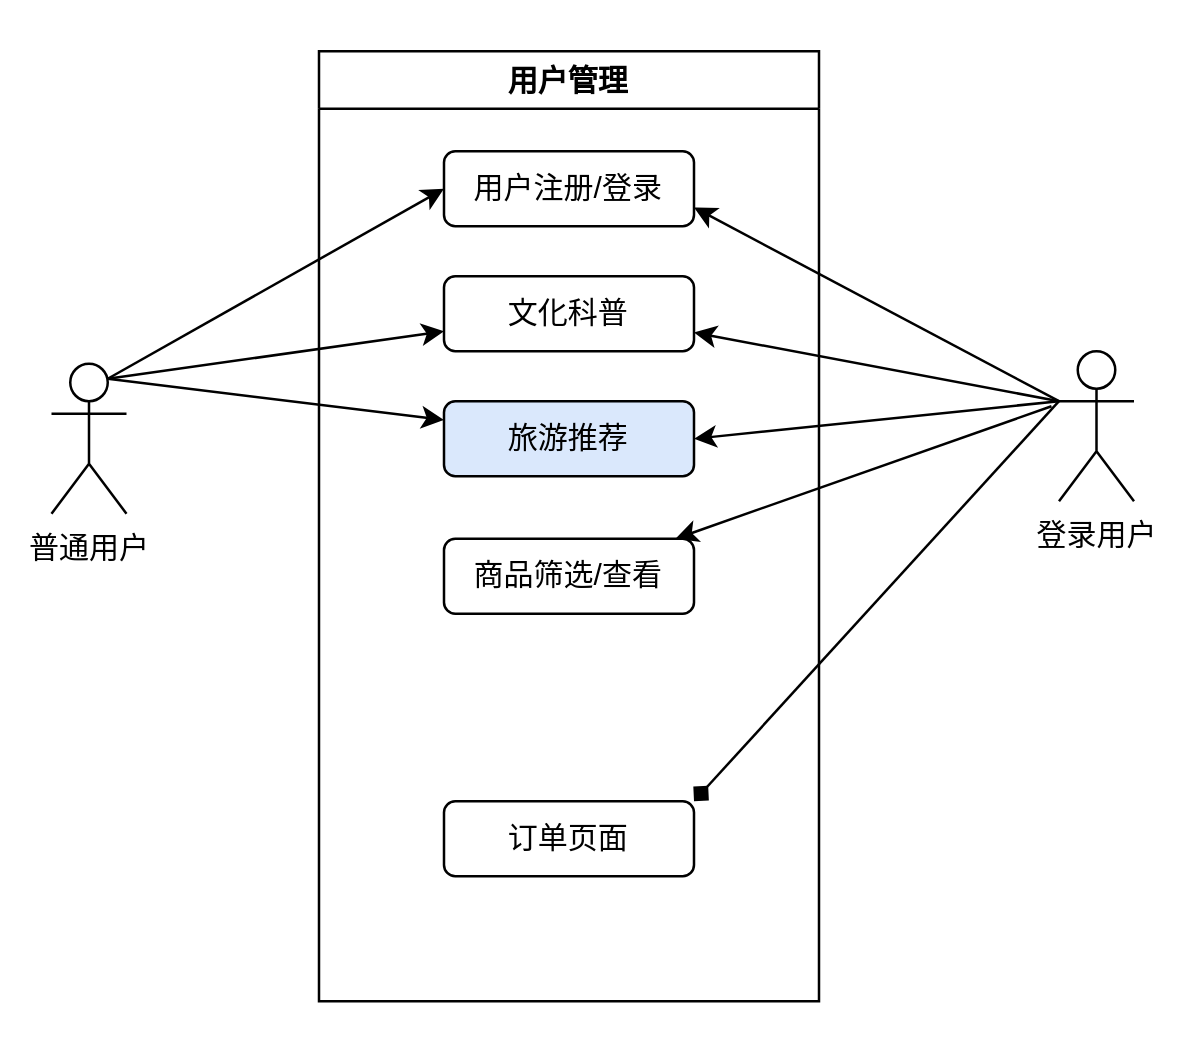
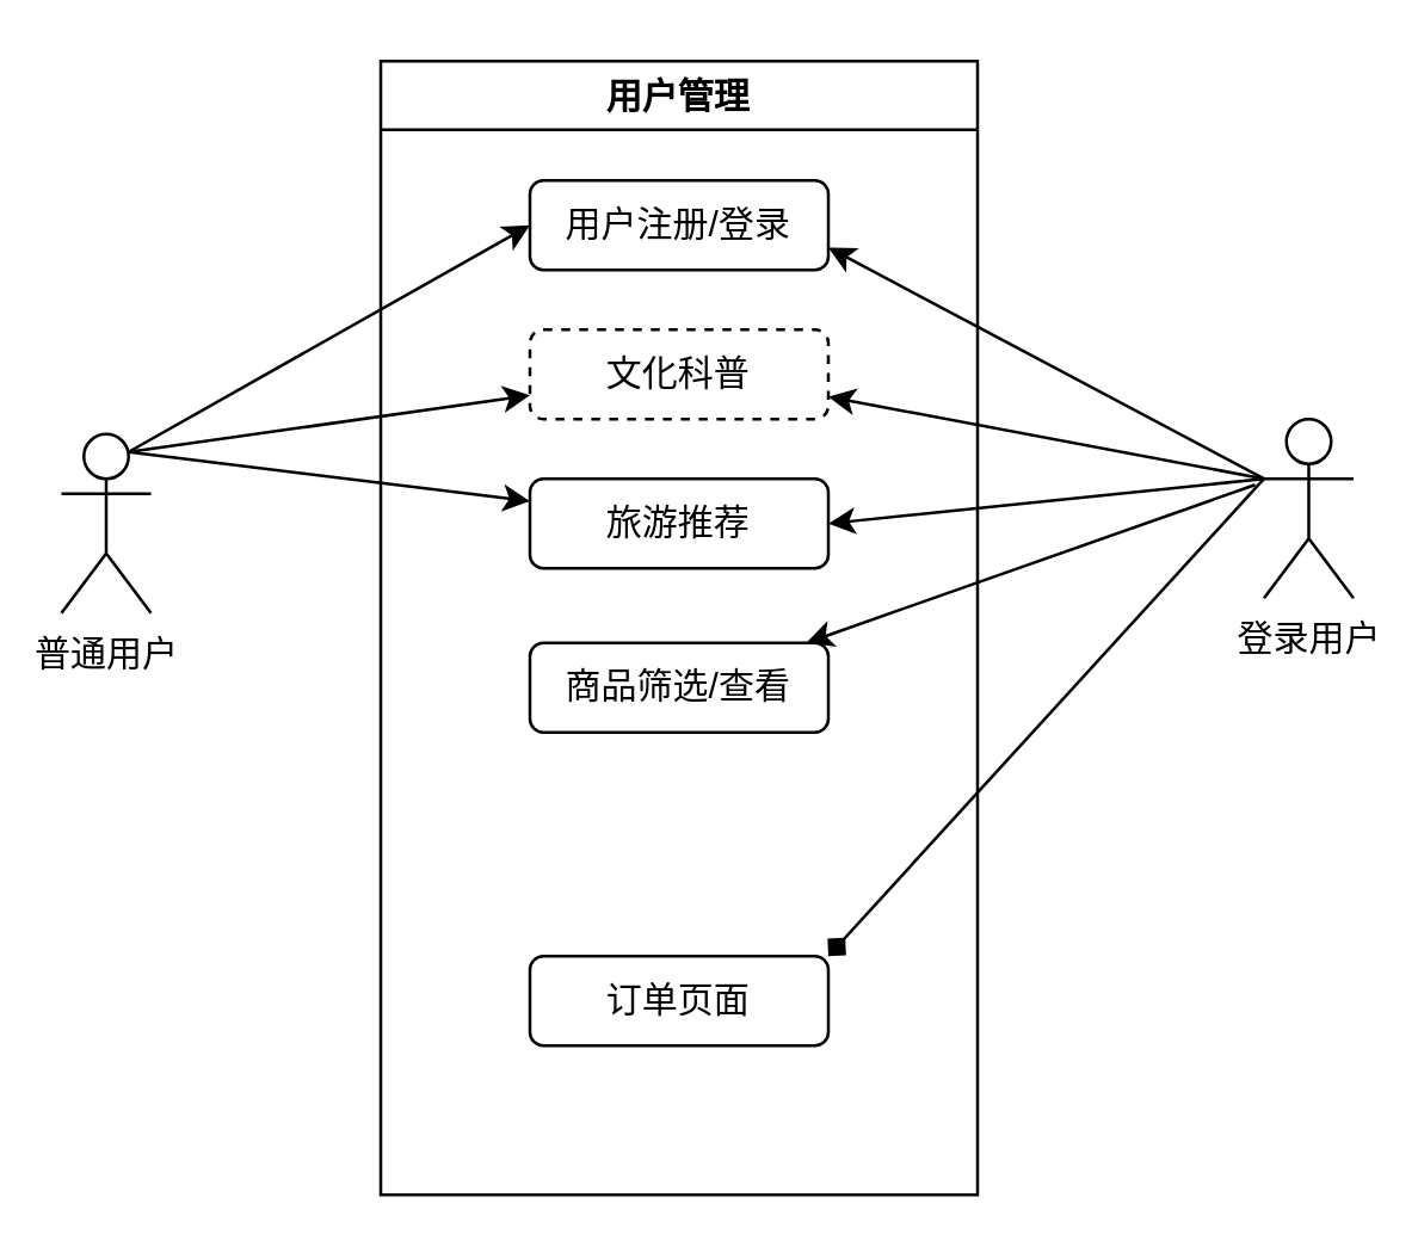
  <mxCell id="0" />
  <mxCell id="1" parent="0" />
  <mxCell id="2" style="edgeStyle=none;html=1;entryX=0;entryY=0.5;entryDx=0;entryDy=0;exitX=0.75;exitY=0.1;exitDx=0;exitDy=0;exitPerimeter=0;" edge="1" parent="1" source="5" target="7"><mxGeometry relative="1" as="geometry"><mxPoint x="-17" y="162" as="sourcePoint" /></mxGeometry></mxCell>
  <mxCell id="3" style="edgeStyle=none;html=1;exitX=0.75;exitY=0.1;exitDx=0;exitDy=0;exitPerimeter=0;" edge="1" parent="1" source="5" target="8"><mxGeometry relative="1" as="geometry" /></mxCell>
  <mxCell id="4" style="edgeStyle=none;html=1;exitX=0.75;exitY=0.1;exitDx=0;exitDy=0;exitPerimeter=0;entryX=0;entryY=0.25;entryDx=0;entryDy=0;" edge="1" parent="1" source="5" target="9"><mxGeometry relative="1" as="geometry" /></mxCell>
  <mxCell id="5" value="普通用户" style="shape=umlActor;verticalLabelPosition=bottom;verticalAlign=top;html=1;outlineConnect=0;" vertex="1" parent="1"><mxGeometry x="20" y="145" width="30" height="60" as="geometry" /></mxCell>
  <mxCell id="6" value="用户管理" style="swimlane;" vertex="1" parent="1"><mxGeometry x="127" y="20" width="200" height="380" as="geometry" /></mxCell>
  <mxCell id="7" value="用户注册/登录" style="rounded=1;whiteSpace=wrap;html=1;" vertex="1" parent="6"><mxGeometry x="50" y="40" width="100" height="30" as="geometry" /></mxCell>
- <mxCell id="8" value="文化科普" style="rounded=1;whiteSpace=wrap;html=1;" vertex="1" parent="6"><mxGeometry x="50" y="90" width="100" height="30" as="geometry" /></mxCell>
- <mxCell id="9" value="旅游推荐" style="rounded=1;whiteSpace=wrap;html=1;fillColor=#dae8fc;" vertex="1" parent="6"><mxGeometry x="50" y="140" width="100" height="30" as="geometry" /></mxCell>
+ <mxCell id="8" value="文化科普" style="rounded=1;whiteSpace=wrap;html=1;dashed=1;" vertex="1" parent="6"><mxGeometry x="50" y="90" width="100" height="30" as="geometry" /></mxCell>
+ <mxCell id="9" value="旅游推荐" style="rounded=1;whiteSpace=wrap;html=1;" vertex="1" parent="6"><mxGeometry x="50" y="140" width="100" height="30" as="geometry" /></mxCell>
  <mxCell id="10" value="商品筛选/查看" style="rounded=1;whiteSpace=wrap;html=1;" vertex="1" parent="6"><mxGeometry x="50" y="195" width="100" height="30" as="geometry" /></mxCell>
  <mxCell id="11" value="订单页面" style="rounded=1;whiteSpace=wrap;html=1;" vertex="1" parent="6"><mxGeometry x="50" y="300" width="100" height="30" as="geometry" /></mxCell>
  <mxCell id="12" style="edgeStyle=none;html=1;entryX=1;entryY=0.75;entryDx=0;entryDy=0;exitX=0;exitY=0.333;exitDx=0;exitDy=0;exitPerimeter=0;" edge="1" parent="1" source="17" target="7"><mxGeometry relative="1" as="geometry"><mxPoint x="416" y="154" as="sourcePoint" /></mxGeometry></mxCell>
  <mxCell id="13" style="edgeStyle=none;html=1;entryX=1;entryY=0.75;entryDx=0;entryDy=0;exitX=0;exitY=0.333;exitDx=0;exitDy=0;exitPerimeter=0;" edge="1" parent="1" source="17" target="8"><mxGeometry relative="1" as="geometry"><mxPoint x="422" y="143" as="sourcePoint" /></mxGeometry></mxCell>
  <mxCell id="14" style="edgeStyle=none;html=1;entryX=1;entryY=0.5;entryDx=0;entryDy=0;exitX=0;exitY=0.333;exitDx=0;exitDy=0;exitPerimeter=0;" edge="1" parent="1" source="17" target="9"><mxGeometry relative="1" as="geometry" /></mxCell>
  <mxCell id="15" style="edgeStyle=none;html=1;" edge="1" parent="1" target="10"><mxGeometry relative="1" as="geometry"><mxPoint x="420" y="162" as="sourcePoint" /></mxGeometry></mxCell>
  <mxCell id="16" style="edgeStyle=none;html=1;exitX=0;exitY=0.333;exitDx=0;exitDy=0;exitPerimeter=0;entryX=1;entryY=0;entryDx=0;entryDy=0;endArrow=diamond;" edge="1" parent="1" source="17" target="11"><mxGeometry relative="1" as="geometry" /></mxCell>
  <mxCell id="17" value="登录用户" style="shape=umlActor;verticalLabelPosition=bottom;verticalAlign=top;html=1;outlineConnect=0;" vertex="1" parent="1"><mxGeometry x="423" y="140" width="30" height="60" as="geometry" /></mxCell>
